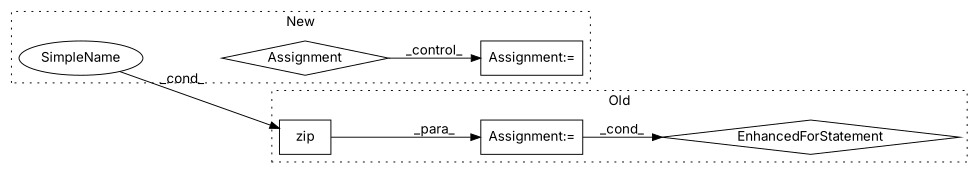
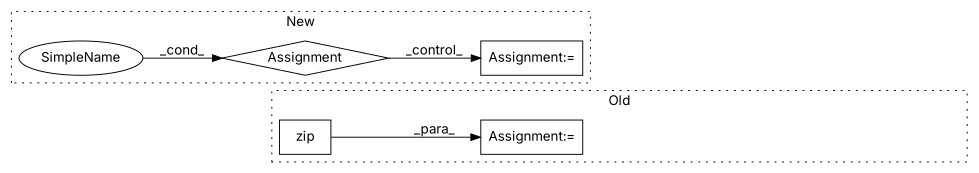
  digraph {
    fontname=Inter
    rankdir=LR
    node [a=7 fontname=Inter l="85,2" s="7482,7631" shape=box]
    edge [fontname=Inter]
    n1 [a=32 l="4,1" label=zip s="7582,7630"]
    n2 [label="Assignment:="]
-   n3 [a=70 label=EnhancedForStatement shape=diamond]
    n4 [a=25 l="4,2" label=Assignment s="8257,8291" shape=diamond]
    n5 [l=1 label="Assignment:=" s=8308]
    n6 [a=42 label=SimpleName shape=ellipse l="" s=""]
    subgraph cluster_1 {
      label=Old
      style=dotted
      n1
      n2
-     n3
    }
    subgraph cluster_2 {
      label=New
      style=dotted
      n4
      n5
      n6
    }
    n1 -> n2 [label=_para_]
-   n2 -> n3 [label=_cond_]
    n4 -> n5 [label=_control_]
-   n6 -> n1 [label=_cond_]
+   n6 -> n4 [label=_cond_]
  }
